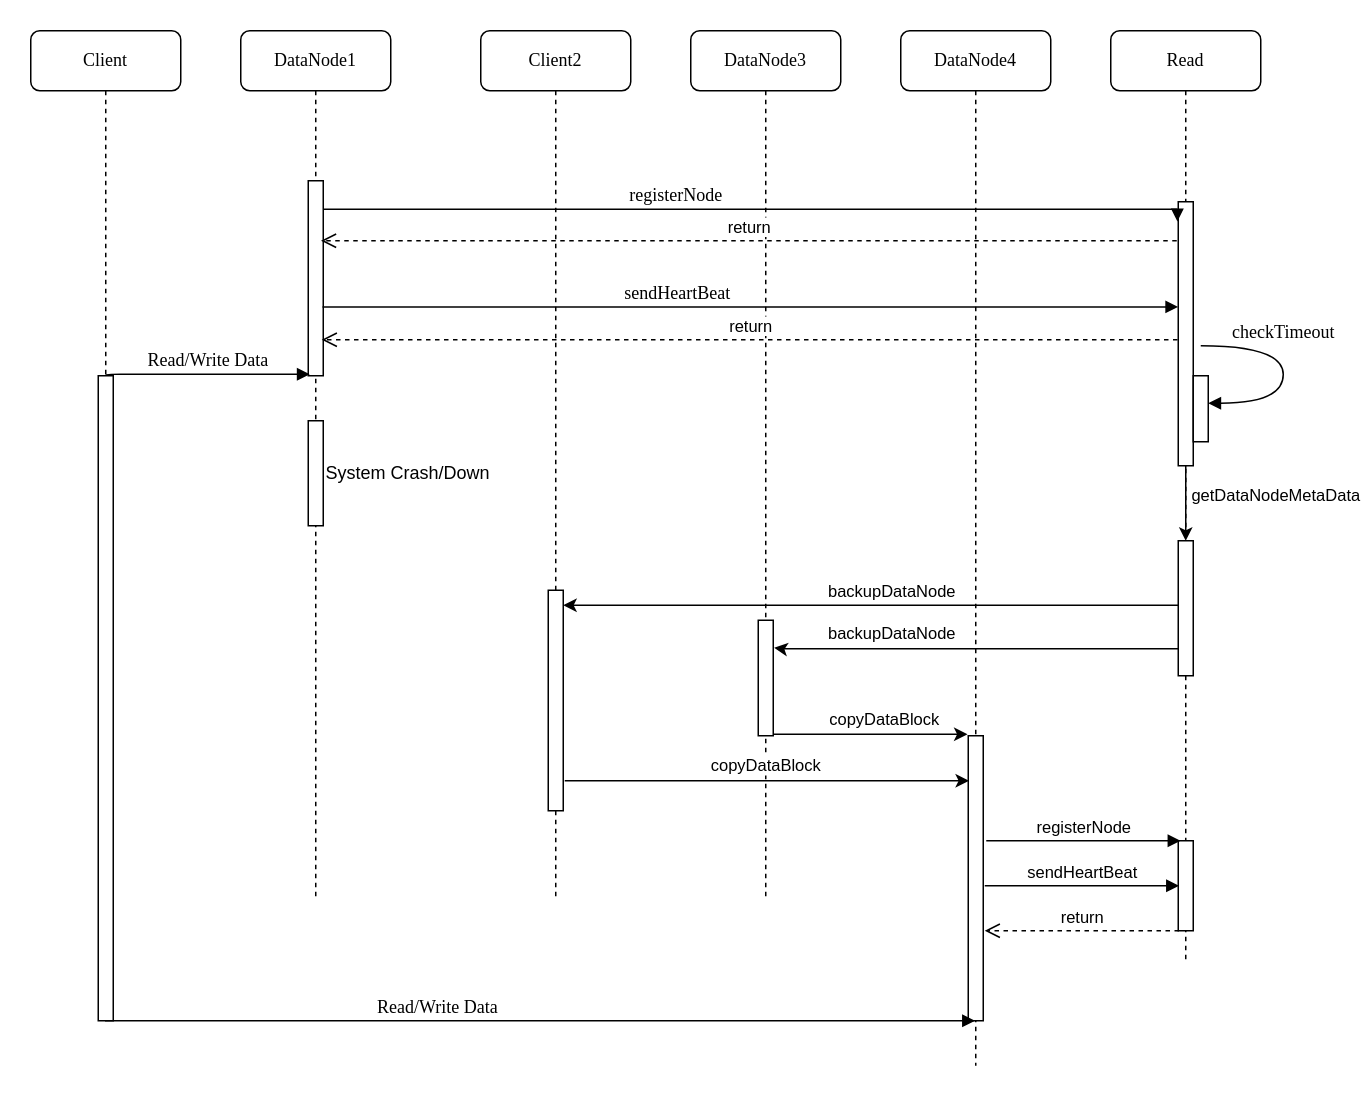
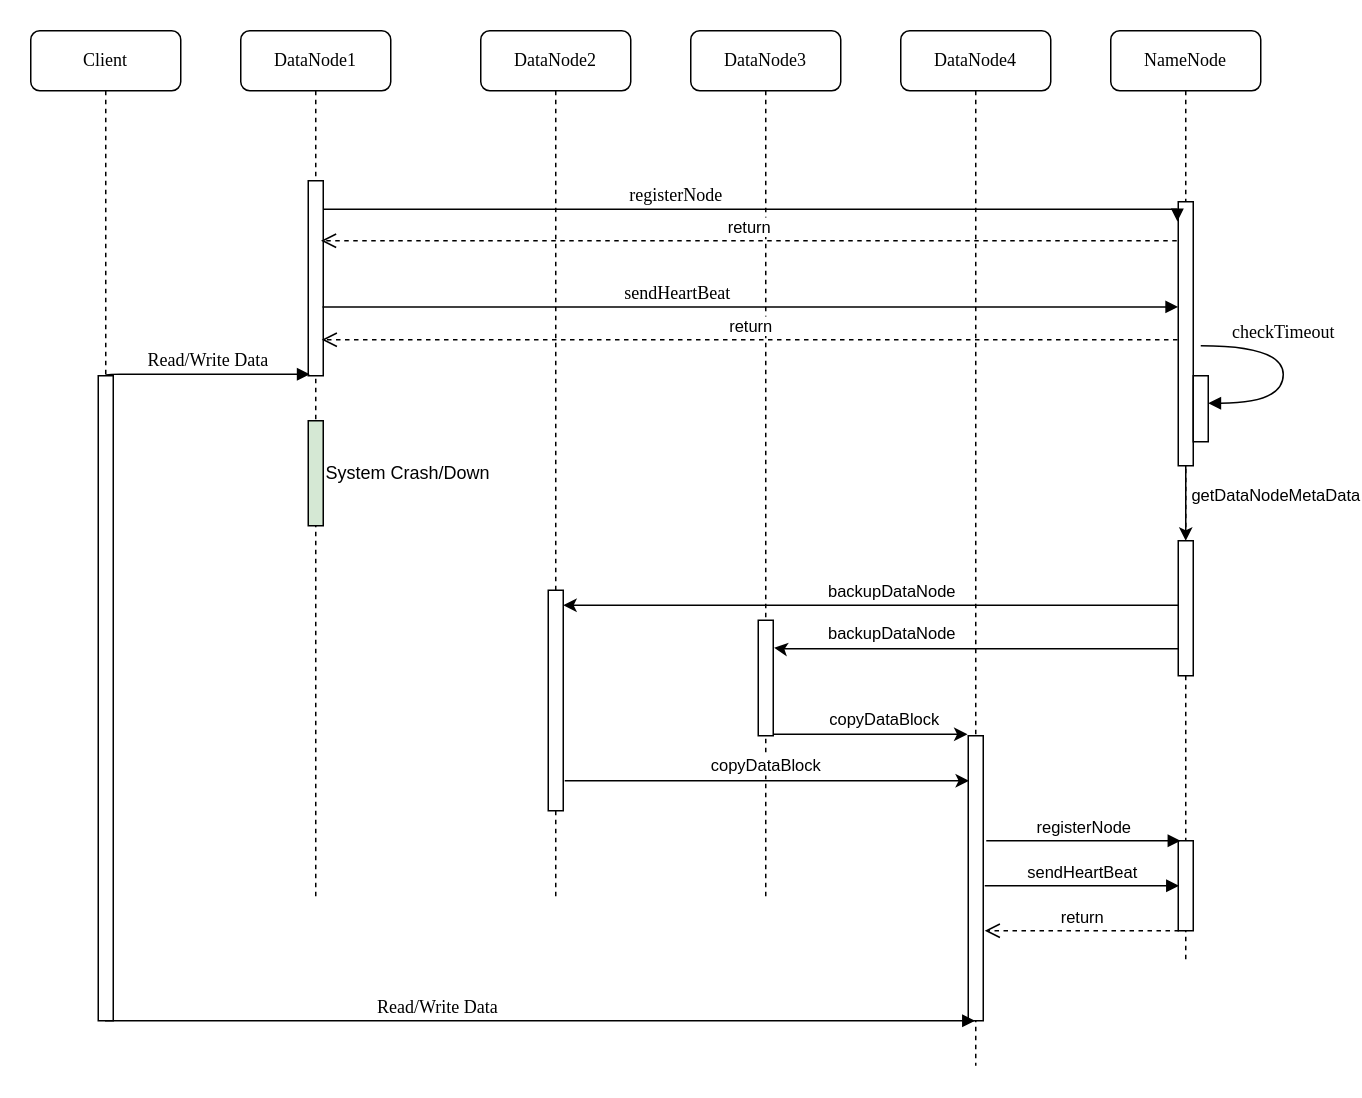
  <mxCell id="0" />
  <mxCell id="1" parent="0" />
  <mxCell id="2" value="DataNode1" style="shape=umlLifeline;perimeter=lifelinePerimeter;whiteSpace=wrap;html=1;container=1;collapsible=0;recursiveResize=0;outlineConnect=0;rounded=1;shadow=0;comic=0;labelBackgroundColor=none;strokeWidth=1;fontFamily=Verdana;fontSize=12;align=center;" parent="1" vertex="1"><mxGeometry x="160" y="20" width="100" height="580" as="geometry" /></mxCell>
  <mxCell id="3" value="" style="html=1;points=[];perimeter=orthogonalPerimeter;rounded=0;shadow=0;comic=0;labelBackgroundColor=none;strokeWidth=1;fontFamily=Verdana;fontSize=12;align=center;" parent="2" vertex="1"><mxGeometry x="45" y="100" width="10" height="130" as="geometry" /></mxCell>
- <mxCell id="4" value="System Crash/Down" style="html=1;points=[];perimeter=orthogonalPerimeter;labelPosition=right;verticalLabelPosition=middle;align=left;verticalAlign=middle;" vertex="1" parent="2"><mxGeometry x="45" y="260" width="10" height="70" as="geometry" /></mxCell>
- <mxCell id="5" value="Client2" style="shape=umlLifeline;perimeter=lifelinePerimeter;whiteSpace=wrap;html=1;container=1;collapsible=0;recursiveResize=0;outlineConnect=0;rounded=1;shadow=0;comic=0;labelBackgroundColor=none;strokeWidth=1;fontFamily=Verdana;fontSize=12;align=center;" parent="1" vertex="1"><mxGeometry x="320" y="20" width="100" height="580" as="geometry" /></mxCell>
+ <mxCell id="4" value="System Crash/Down" style="html=1;points=[];perimeter=orthogonalPerimeter;labelPosition=right;verticalLabelPosition=middle;align=left;verticalAlign=middle;fillColor=#d5e8d4;" vertex="1" parent="2"><mxGeometry x="45" y="260" width="10" height="70" as="geometry" /></mxCell>
+ <mxCell id="5" value="DataNode2" style="shape=umlLifeline;perimeter=lifelinePerimeter;whiteSpace=wrap;html=1;container=1;collapsible=0;recursiveResize=0;outlineConnect=0;rounded=1;shadow=0;comic=0;labelBackgroundColor=none;strokeWidth=1;fontFamily=Verdana;fontSize=12;align=center;" parent="1" vertex="1"><mxGeometry x="320" y="20" width="100" height="580" as="geometry" /></mxCell>
  <mxCell id="6" value="" style="html=1;points=[];perimeter=orthogonalPerimeter;labelPosition=right;verticalLabelPosition=middle;align=left;verticalAlign=middle;" vertex="1" parent="5"><mxGeometry x="45" y="373" width="10" height="147" as="geometry" /></mxCell>
  <mxCell id="7" value="DataNode3" style="shape=umlLifeline;perimeter=lifelinePerimeter;whiteSpace=wrap;html=1;container=1;collapsible=0;recursiveResize=0;outlineConnect=0;rounded=1;shadow=0;comic=0;labelBackgroundColor=none;strokeWidth=1;fontFamily=Verdana;fontSize=12;align=center;" parent="1" vertex="1"><mxGeometry x="460" y="20" width="100" height="580" as="geometry" /></mxCell>
  <mxCell id="8" value="" style="html=1;points=[];perimeter=orthogonalPerimeter;labelPosition=right;verticalLabelPosition=middle;align=left;verticalAlign=middle;" vertex="1" parent="7"><mxGeometry x="45" y="393" width="10" height="77" as="geometry" /></mxCell>
  <mxCell id="9" value="backupDataNode" style="edgeStyle=orthogonalEdgeStyle;rounded=0;orthogonalLoop=1;jettySize=auto;html=1;labelPosition=right;verticalLabelPosition=top;align=left;verticalAlign=bottom;entryX=1.06;entryY=0.188;entryDx=0;entryDy=0;entryPerimeter=0;" edge="1" parent="7"><mxGeometry x="0.967" y="-30" relative="1" as="geometry"><mxPoint x="325" y="412" as="sourcePoint" /><mxPoint x="55.6" y="411.4" as="targetPoint" /><Array as="points"><mxPoint x="60" y="412" /></Array><mxPoint x="26" y="29" as="offset" /></mxGeometry></mxCell>
  <mxCell id="10" value="DataNode4" style="shape=umlLifeline;perimeter=lifelinePerimeter;whiteSpace=wrap;html=1;container=1;collapsible=0;recursiveResize=0;outlineConnect=0;rounded=1;shadow=0;comic=0;labelBackgroundColor=none;strokeWidth=1;fontFamily=Verdana;fontSize=12;align=center;" parent="1" vertex="1"><mxGeometry x="600" y="20" width="100" height="690" as="geometry" /></mxCell>
  <mxCell id="11" value="" style="html=1;points=[];perimeter=orthogonalPerimeter;rounded=0;shadow=0;comic=0;labelBackgroundColor=none;strokeWidth=1;fontFamily=Verdana;fontSize=12;align=center;" parent="10" vertex="1"><mxGeometry x="45" y="470" width="10" height="190" as="geometry" /></mxCell>
  <mxCell id="12" value="return" style="html=1;verticalAlign=bottom;endArrow=open;dashed=1;endSize=8;" edge="1" parent="10"><mxGeometry relative="1" as="geometry"><mxPoint x="185.5" y="600" as="sourcePoint" /><mxPoint x="56" y="600" as="targetPoint" /></mxGeometry></mxCell>
- <mxCell id="13" value="Read" style="shape=umlLifeline;perimeter=lifelinePerimeter;whiteSpace=wrap;html=1;container=1;collapsible=0;recursiveResize=0;outlineConnect=0;rounded=1;shadow=0;comic=0;labelBackgroundColor=none;strokeWidth=1;fontFamily=Verdana;fontSize=12;align=center;" parent="1" vertex="1"><mxGeometry x="740" y="20" width="100" height="620" as="geometry" /></mxCell>
+ <mxCell id="13" value="NameNode" style="shape=umlLifeline;perimeter=lifelinePerimeter;whiteSpace=wrap;html=1;container=1;collapsible=0;recursiveResize=0;outlineConnect=0;rounded=1;shadow=0;comic=0;labelBackgroundColor=none;strokeWidth=1;fontFamily=Verdana;fontSize=12;align=center;" parent="1" vertex="1"><mxGeometry x="740" y="20" width="100" height="620" as="geometry" /></mxCell>
  <mxCell id="14" value="getDataNodeMetaData" style="edgeStyle=orthogonalEdgeStyle;rounded=0;orthogonalLoop=1;jettySize=auto;html=1;" edge="1" parent="13" source="15" target="18"><mxGeometry x="-0.2" y="60" relative="1" as="geometry"><mxPoint as="offset" /></mxGeometry></mxCell>
  <mxCell id="15" value="" style="html=1;points=[];perimeter=orthogonalPerimeter;" vertex="1" parent="13"><mxGeometry x="45" y="114" width="10" height="176" as="geometry" /></mxCell>
  <mxCell id="16" value="" style="html=1;points=[];perimeter=orthogonalPerimeter;" vertex="1" parent="13"><mxGeometry x="55" y="230" width="10" height="44" as="geometry" /></mxCell>
  <mxCell id="17" style="edgeStyle=orthogonalEdgeStyle;rounded=0;orthogonalLoop=1;jettySize=auto;html=1;" edge="1" parent="13"><mxGeometry relative="1" as="geometry"><mxPoint x="49.5" y="358" as="sourcePoint" /><mxPoint x="49.5" y="358" as="targetPoint" /><Array as="points"><mxPoint x="50" y="393" /><mxPoint x="50" y="393" /></Array></mxGeometry></mxCell>
  <mxCell id="18" value="" style="html=1;points=[];perimeter=orthogonalPerimeter;labelPosition=right;verticalLabelPosition=middle;align=left;verticalAlign=middle;" vertex="1" parent="13"><mxGeometry x="45" y="340" width="10" height="90" as="geometry" /></mxCell>
  <mxCell id="19" value="" style="html=1;points=[];perimeter=orthogonalPerimeter;" vertex="1" parent="13"><mxGeometry x="45" y="540" width="10" height="60" as="geometry" /></mxCell>
  <mxCell id="20" value="Client" style="shape=umlLifeline;perimeter=lifelinePerimeter;whiteSpace=wrap;html=1;container=1;collapsible=0;recursiveResize=0;outlineConnect=0;rounded=1;shadow=0;comic=0;labelBackgroundColor=none;strokeWidth=1;fontFamily=Verdana;fontSize=12;align=center;" parent="1" vertex="1"><mxGeometry x="20" y="20" width="100" height="660" as="geometry" /></mxCell>
  <mxCell id="21" value="" style="html=1;points=[];perimeter=orthogonalPerimeter;rounded=0;shadow=0;comic=0;labelBackgroundColor=none;strokeWidth=1;fontFamily=Verdana;fontSize=12;align=center;" parent="20" vertex="1"><mxGeometry x="45" y="230" width="10" height="430" as="geometry" /></mxCell>
  <mxCell id="22" value="Read/Write Data" style="html=1;verticalAlign=bottom;endArrow=block;labelBackgroundColor=none;fontFamily=Verdana;fontSize=12;" parent="1" source="20" target="10" edge="1"><mxGeometry x="-0.24" relative="1" as="geometry"><mxPoint x="430" y="360" as="sourcePoint" /><mxPoint x="240" y="550" as="targetPoint" /><Array as="points"><mxPoint x="130" y="680" /><mxPoint x="240" y="680" /></Array><mxPoint x="1" as="offset" /></mxGeometry></mxCell>
  <mxCell id="23" value="Read/Write Data" style="html=1;verticalAlign=bottom;endArrow=block;labelBackgroundColor=none;fontFamily=Verdana;fontSize=12;edgeStyle=elbowEdgeStyle;elbow=vertical;entryX=0.46;entryY=0.394;entryDx=0;entryDy=0;entryPerimeter=0;" parent="1" source="21" target="2" edge="1"><mxGeometry relative="1" as="geometry"><mxPoint x="140" y="130" as="sourcePoint" /><mxPoint x="205" y="190" as="targetPoint" /><Array as="points"><mxPoint x="140" y="249" /><mxPoint x="130" y="290" /></Array></mxGeometry></mxCell>
  <mxCell id="24" value="registerNode" style="html=1;verticalAlign=bottom;endArrow=block;entryX=0.444;entryY=0.205;labelBackgroundColor=none;fontFamily=Verdana;fontSize=12;edgeStyle=elbowEdgeStyle;elbow=vertical;entryDx=0;entryDy=0;entryPerimeter=0;" parent="1" source="3" target="13" edge="1"><mxGeometry x="-0.186" relative="1" as="geometry"><mxPoint x="290" y="140" as="sourcePoint" /><Array as="points"><mxPoint x="720" y="139" /><mxPoint x="480" y="120" /></Array><mxPoint as="offset" /></mxGeometry></mxCell>
  <mxCell id="25" value="sendHeartBeat" style="html=1;verticalAlign=bottom;endArrow=block;labelBackgroundColor=none;fontFamily=Verdana;fontSize=12;edgeStyle=elbowEdgeStyle;elbow=vertical;" edge="1" parent="1"><mxGeometry x="1" y="334" relative="1" as="geometry"><mxPoint x="214.5" y="204.1" as="sourcePoint" /><mxPoint x="785" y="204" as="targetPoint" /><Array as="points"><mxPoint x="730" y="204.1" /><mxPoint x="490" y="185.1" /></Array><mxPoint as="offset" /></mxGeometry></mxCell>
  <mxCell id="26" value="checkTimeout" style="html=1;verticalAlign=bottom;endArrow=block;labelBackgroundColor=none;fontFamily=Verdana;fontSize=12;elbow=vertical;edgeStyle=orthogonalEdgeStyle;curved=1;entryX=1;entryY=0.286;entryPerimeter=0;" edge="1" parent="1"><mxGeometry x="-0.232" relative="1" as="geometry"><mxPoint x="800" y="230" as="sourcePoint" /><mxPoint x="805.003" y="268.333" as="targetPoint" /><Array as="points"><mxPoint x="855" y="230" /><mxPoint x="855" y="268" /></Array><mxPoint as="offset" /></mxGeometry></mxCell>
  <mxCell id="27" value="backupDataNode" style="edgeStyle=orthogonalEdgeStyle;rounded=0;orthogonalLoop=1;jettySize=auto;html=1;labelPosition=right;verticalLabelPosition=top;align=left;verticalAlign=bottom;" edge="1" parent="1" target="6"><mxGeometry x="0.146" relative="1" as="geometry"><mxPoint x="785" y="403" as="sourcePoint" /><Array as="points"><mxPoint x="785" y="403" /></Array><mxPoint as="offset" /></mxGeometry></mxCell>
  <mxCell id="28" value="copyDataBlock" style="edgeStyle=orthogonalEdgeStyle;rounded=0;orthogonalLoop=1;jettySize=auto;html=1;" edge="1" parent="1"><mxGeometry x="0.139" y="10" relative="1" as="geometry"><mxPoint x="515" y="489" as="sourcePoint" /><mxPoint x="644.5" y="489" as="targetPoint" /><Array as="points"><mxPoint x="565" y="489" /><mxPoint x="565" y="489" /></Array><mxPoint as="offset" /></mxGeometry></mxCell>
  <mxCell id="29" value="copyDataBlock" style="edgeStyle=orthogonalEdgeStyle;rounded=0;orthogonalLoop=1;jettySize=auto;html=1;" edge="1" parent="1"><mxGeometry x="-0.006" y="10" relative="1" as="geometry"><mxPoint x="376" y="520" as="sourcePoint" /><mxPoint x="645.5" y="520" as="targetPoint" /><Array as="points"><mxPoint x="486" y="520" /><mxPoint x="486" y="520" /></Array><mxPoint as="offset" /></mxGeometry></mxCell>
  <mxCell id="30" value="return" style="html=1;verticalAlign=bottom;endArrow=open;dashed=1;endSize=8;" edge="1" parent="1"><mxGeometry relative="1" as="geometry"><mxPoint x="784" y="160" as="sourcePoint" /><mxPoint x="213.5" y="160" as="targetPoint" /><Array as="points"><mxPoint x="464" y="160" /></Array></mxGeometry></mxCell>
  <mxCell id="31" value="return" style="html=1;verticalAlign=bottom;endArrow=open;dashed=1;endSize=8;" edge="1" parent="1"><mxGeometry relative="1" as="geometry"><mxPoint x="784.5" y="226" as="sourcePoint" /><mxPoint x="214" y="226" as="targetPoint" /><Array as="points"><mxPoint x="464.5" y="226" /></Array></mxGeometry></mxCell>
  <mxCell id="32" value="registerNode" style="html=1;verticalAlign=bottom;endArrow=block;" edge="1" parent="1"><mxGeometry width="80" relative="1" as="geometry"><mxPoint x="657" y="560" as="sourcePoint" /><mxPoint x="786.5" y="560" as="targetPoint" /></mxGeometry></mxCell>
  <mxCell id="33" value="sendHeartBeat" style="html=1;verticalAlign=bottom;endArrow=block;" edge="1" parent="1"><mxGeometry width="80" relative="1" as="geometry"><mxPoint x="656" y="590" as="sourcePoint" /><mxPoint x="785.5" y="590" as="targetPoint" /></mxGeometry></mxCell>
